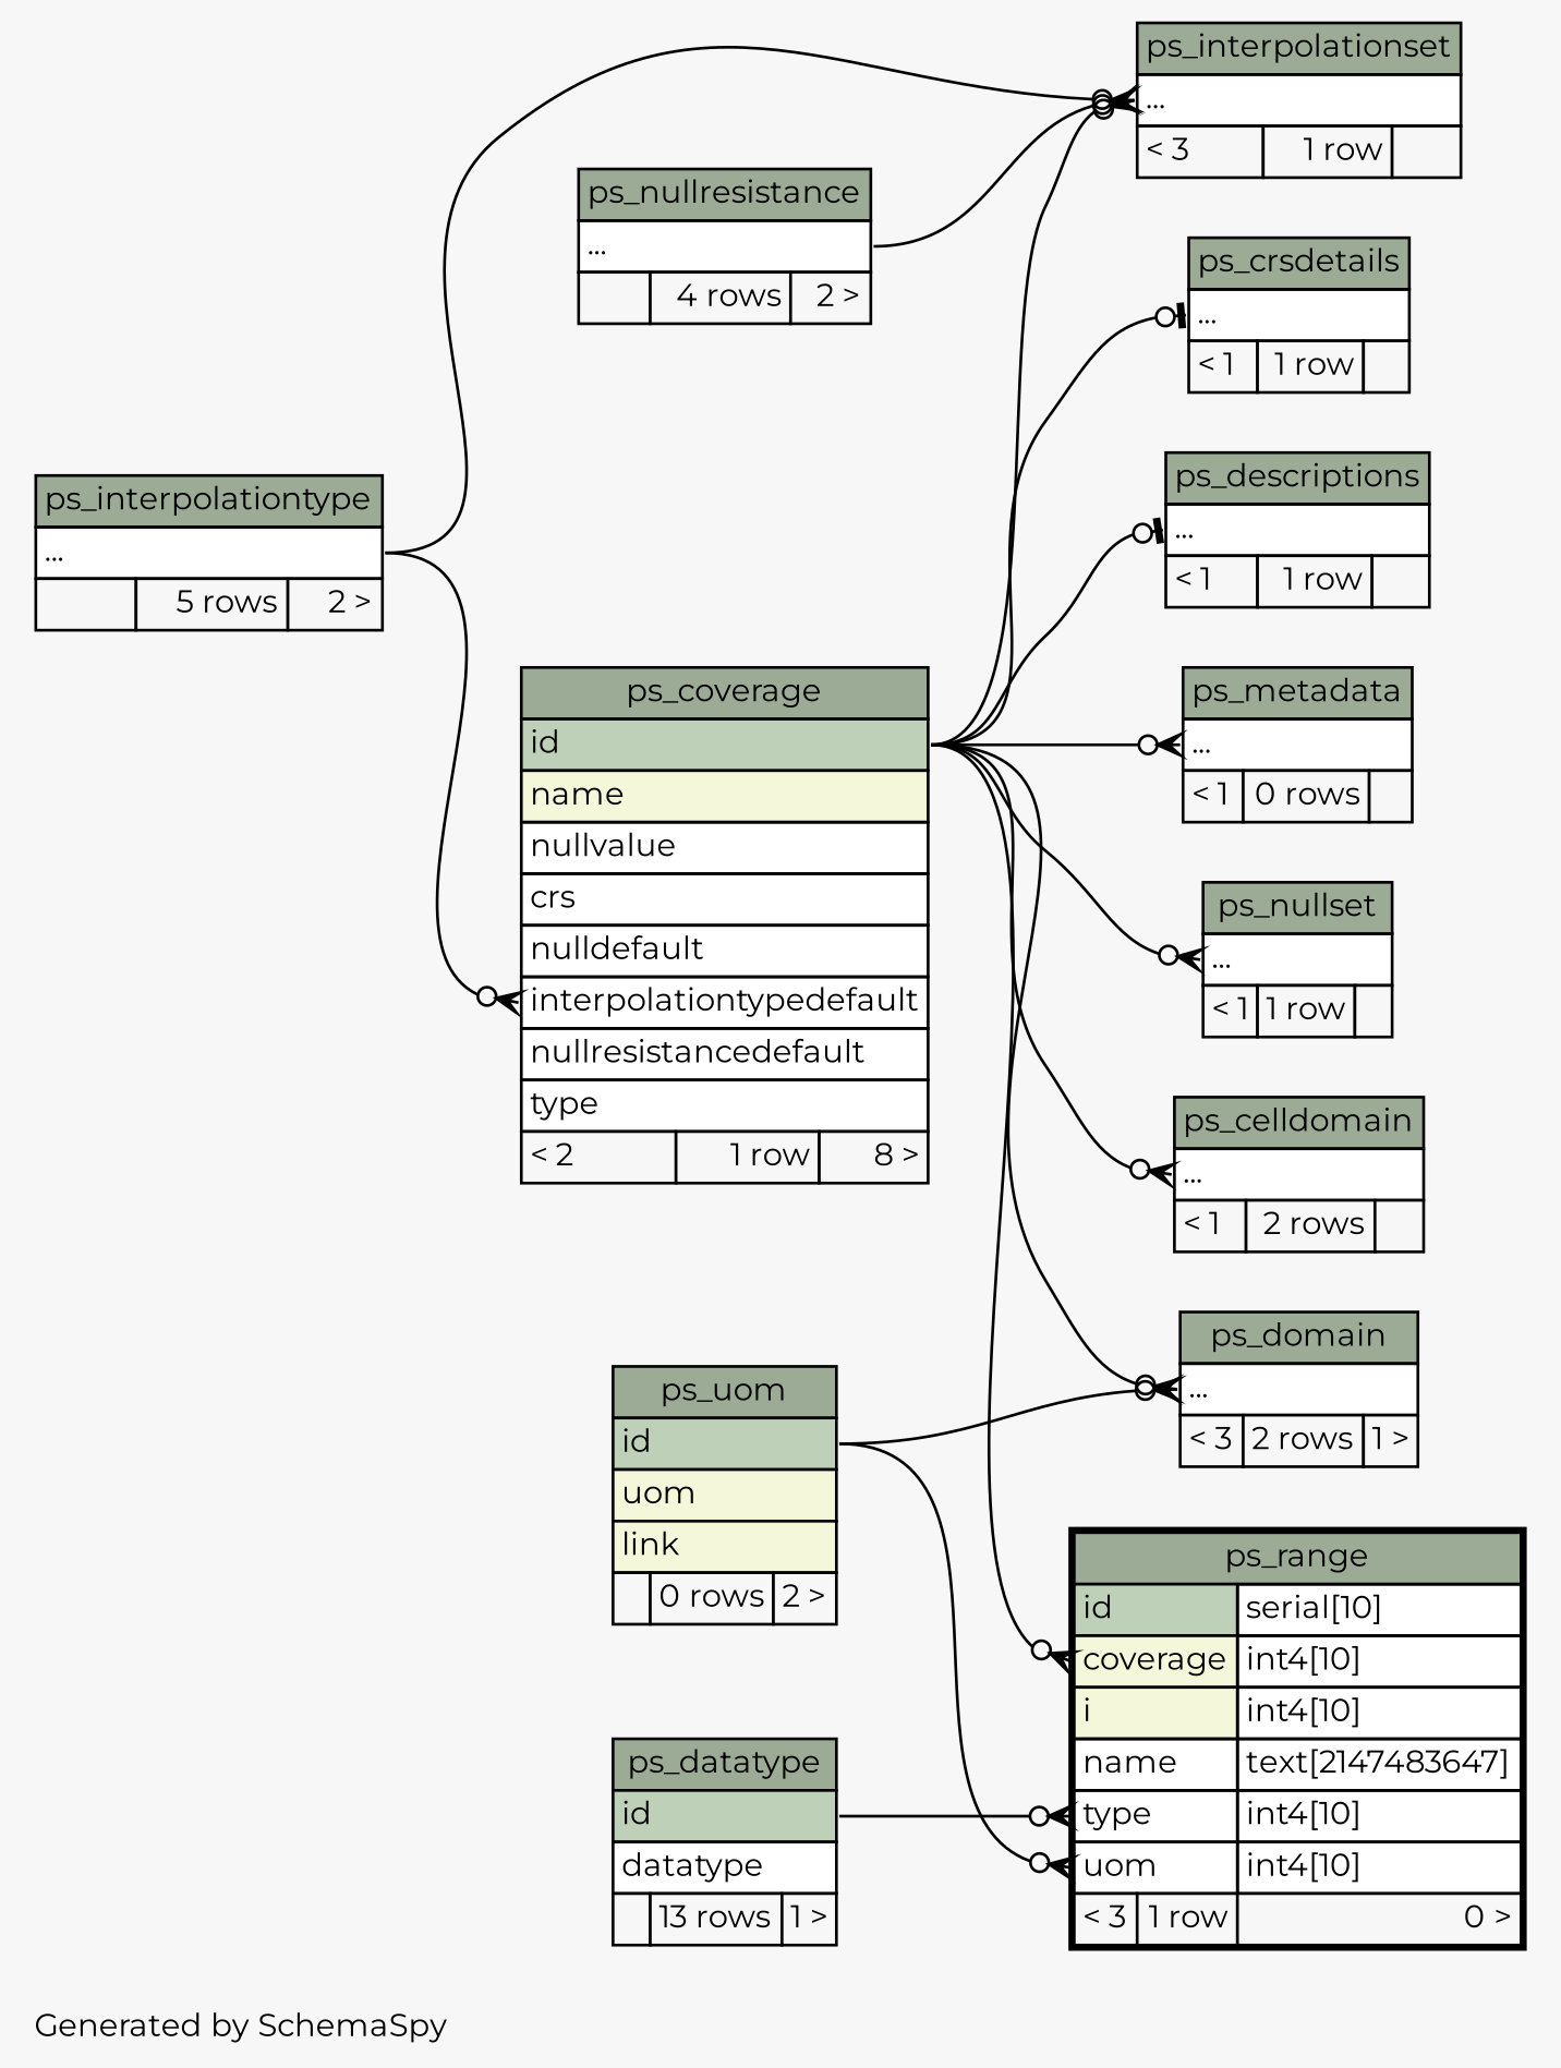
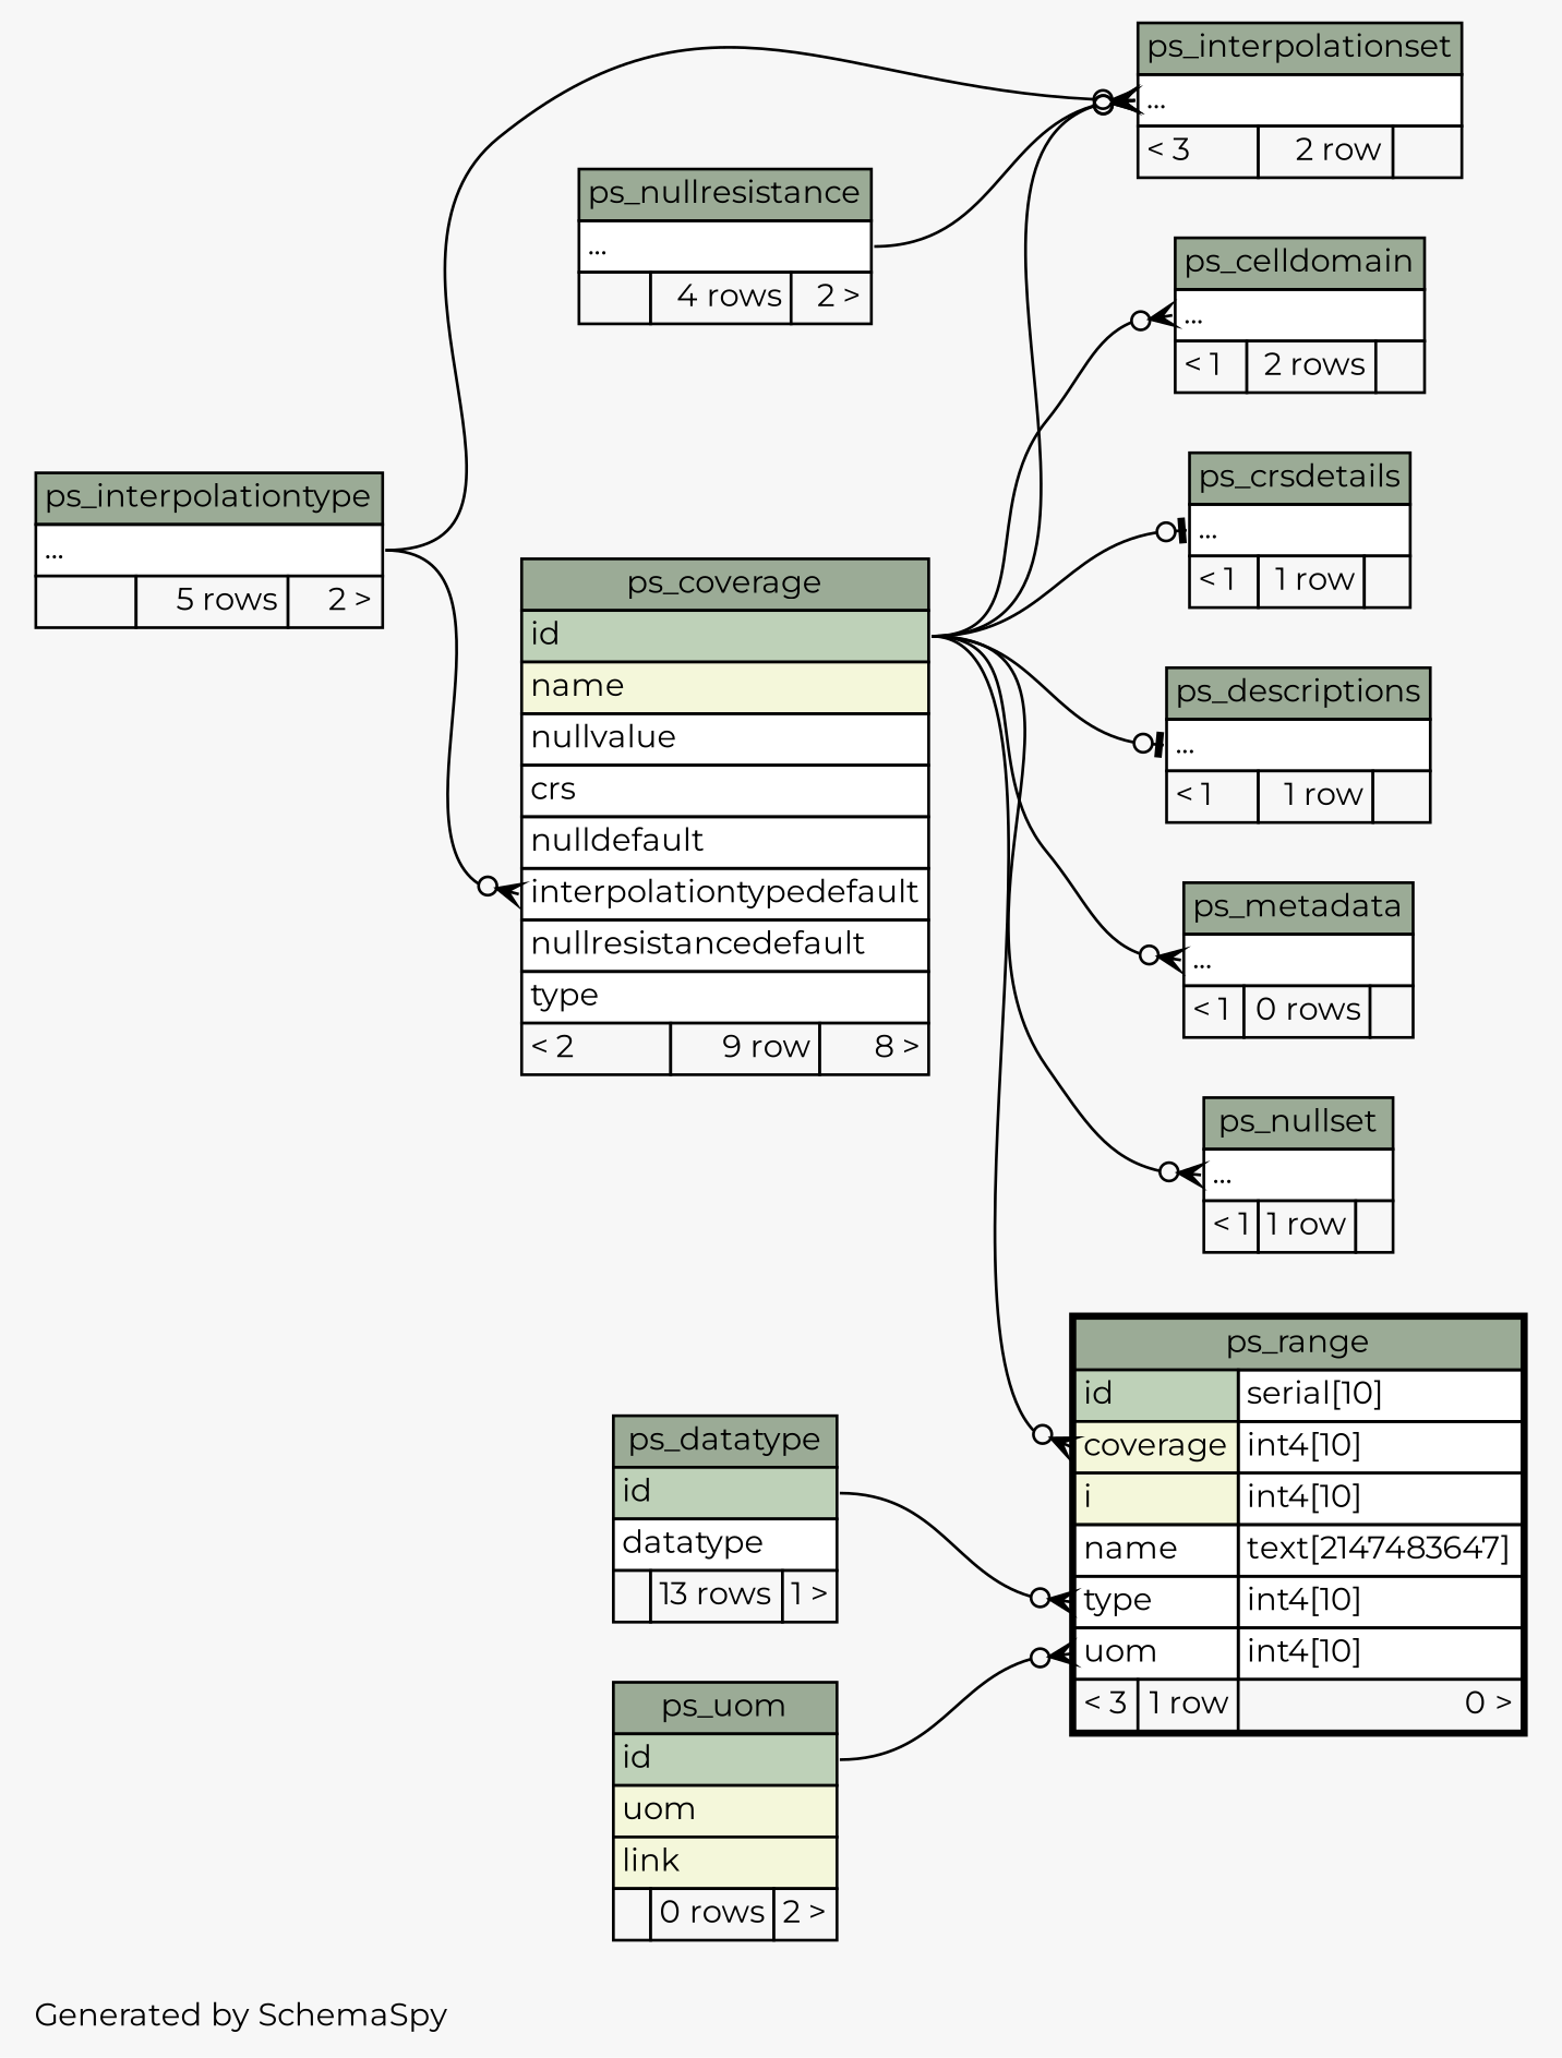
  digraph {
    bgcolor="#f7f7f7"
    fontname=Montserrat
    fontsize=11
    label="\nGenerated by SchemaSpy"
    labeljust=l
    nodesep=0.18
    rankdir=RL
    ranksep=0.46
    node [fontname=Montserrat fontsize=11 shape=plaintext]
    edge [arrowhead=none arrowsize=0.8 arrowtail=crowodot dir=back fontname=Montserrat headport="id:e" tailport="elipses:w"]
    n1 [label=<     <TABLE BORDER="0" CELLBORDER="1" CELLSPACING="0" BGCOLOR="#ffffff">       <TR><TD COLSPAN="3" BGCOLOR="#9bab96" ALIGN="CENTER">ps_celldomain</TD></TR>       <TR><TD PORT="elipses" COLSPAN="3" ALIGN="LEFT">...</TD></TR>       <TR><TD ALIGN="LEFT" BGCOLOR="#f7f7f7">&lt; 1</TD><TD ALIGN="RIGHT" BGCOLOR="#f7f7f7">2 rows</TD><TD ALIGN="RIGHT" BGCOLOR="#f7f7f7">  </TD></TR>     </TABLE>>]
-   n2 [label=<     <TABLE BORDER="0" CELLBORDER="1" CELLSPACING="0" BGCOLOR="#ffffff">       <TR><TD COLSPAN="3" BGCOLOR="#9bab96" ALIGN="CENTER">ps_coverage</TD></TR>       <TR><TD PORT="id" COLSPAN="3" BGCOLOR="#bed1b8" ALIGN="LEFT">id</TD></TR>       <TR><TD PORT="name" COLSPAN="3" BGCOLOR="#f4f7da" ALIGN="LEFT">name</TD></TR>       <TR><TD PORT="nullvalue" COLSPAN="3" ALIGN="LEFT">nullvalue</TD></TR>       <TR><TD PORT="crs" COLSPAN="3" ALIGN="LEFT">crs</TD></TR>       <TR><TD PORT="nulldefault" COLSPAN="3" ALIGN="LEFT">nulldefault</TD></TR>       <TR><TD PORT="interpolationtypedefault" COLSPAN="3" ALIGN="LEFT">interpolationtypedefault</TD></TR>       <TR><TD PORT="nullresistancedefault" COLSPAN="3" ALIGN="LEFT">nullresistancedefault</TD></TR>       <TR><TD PORT="type" COLSPAN="3" ALIGN="LEFT">type</TD></TR>       <TR><TD ALIGN="LEFT" BGCOLOR="#f7f7f7">&lt; 2</TD><TD ALIGN="RIGHT" BGCOLOR="#f7f7f7">1 row</TD><TD ALIGN="RIGHT" BGCOLOR="#f7f7f7">8 &gt;</TD></TR>     </TABLE>>]
+   n2 [label=<     <TABLE BORDER="0" CELLBORDER="1" CELLSPACING="0" BGCOLOR="#ffffff">       <TR><TD COLSPAN="3" BGCOLOR="#9bab96" ALIGN="CENTER">ps_coverage</TD></TR>       <TR><TD PORT="id" COLSPAN="3" BGCOLOR="#bed1b8" ALIGN="LEFT">id</TD></TR>       <TR><TD PORT="name" COLSPAN="3" BGCOLOR="#f4f7da" ALIGN="LEFT">name</TD></TR>       <TR><TD PORT="nullvalue" COLSPAN="3" ALIGN="LEFT">nullvalue</TD></TR>       <TR><TD PORT="crs" COLSPAN="3" ALIGN="LEFT">crs</TD></TR>       <TR><TD PORT="nulldefault" COLSPAN="3" ALIGN="LEFT">nulldefault</TD></TR>       <TR><TD PORT="interpolationtypedefault" COLSPAN="3" ALIGN="LEFT">interpolationtypedefault</TD></TR>       <TR><TD PORT="nullresistancedefault" COLSPAN="3" ALIGN="LEFT">nullresistancedefault</TD></TR>       <TR><TD PORT="type" COLSPAN="3" ALIGN="LEFT">type</TD></TR>       <TR><TD ALIGN="LEFT" BGCOLOR="#f7f7f7">&lt; 2</TD><TD ALIGN="RIGHT" BGCOLOR="#f7f7f7">9 row</TD><TD ALIGN="RIGHT" BGCOLOR="#f7f7f7">8 &gt;</TD></TR>     </TABLE>>]
    n3 [label=<     <TABLE BORDER="0" CELLBORDER="1" CELLSPACING="0" BGCOLOR="#ffffff">       <TR><TD COLSPAN="3" BGCOLOR="#9bab96" ALIGN="CENTER">ps_interpolationtype</TD></TR>       <TR><TD PORT="elipses" COLSPAN="3" ALIGN="LEFT">...</TD></TR>       <TR><TD ALIGN="LEFT" BGCOLOR="#f7f7f7">  </TD><TD ALIGN="RIGHT" BGCOLOR="#f7f7f7">5 rows</TD><TD ALIGN="RIGHT" BGCOLOR="#f7f7f7">2 &gt;</TD></TR>     </TABLE>>]
    n4 [label=<     <TABLE BORDER="0" CELLBORDER="1" CELLSPACING="0" BGCOLOR="#ffffff">       <TR><TD COLSPAN="3" BGCOLOR="#9bab96" ALIGN="CENTER">ps_nullresistance</TD></TR>       <TR><TD PORT="elipses" COLSPAN="3" ALIGN="LEFT">...</TD></TR>       <TR><TD ALIGN="LEFT" BGCOLOR="#f7f7f7">  </TD><TD ALIGN="RIGHT" BGCOLOR="#f7f7f7">4 rows</TD><TD ALIGN="RIGHT" BGCOLOR="#f7f7f7">2 &gt;</TD></TR>     </TABLE>>]
    n5 [label=<     <TABLE BORDER="0" CELLBORDER="1" CELLSPACING="0" BGCOLOR="#ffffff">       <TR><TD COLSPAN="3" BGCOLOR="#9bab96" ALIGN="CENTER">ps_crsdetails</TD></TR>       <TR><TD PORT="elipses" COLSPAN="3" ALIGN="LEFT">...</TD></TR>       <TR><TD ALIGN="LEFT" BGCOLOR="#f7f7f7">&lt; 1</TD><TD ALIGN="RIGHT" BGCOLOR="#f7f7f7">1 row</TD><TD ALIGN="RIGHT" BGCOLOR="#f7f7f7">  </TD></TR>     </TABLE>>]
    n6 [label=<     <TABLE BORDER="0" CELLBORDER="1" CELLSPACING="0" BGCOLOR="#ffffff">       <TR><TD COLSPAN="3" BGCOLOR="#9bab96" ALIGN="CENTER">ps_descriptions</TD></TR>       <TR><TD PORT="elipses" COLSPAN="3" ALIGN="LEFT">...</TD></TR>       <TR><TD ALIGN="LEFT" BGCOLOR="#f7f7f7">&lt; 1</TD><TD ALIGN="RIGHT" BGCOLOR="#f7f7f7">1 row</TD><TD ALIGN="RIGHT" BGCOLOR="#f7f7f7">  </TD></TR>     </TABLE>>]
-   n7 [label=<     <TABLE BORDER="0" CELLBORDER="1" CELLSPACING="0" BGCOLOR="#ffffff">       <TR><TD COLSPAN="3" BGCOLOR="#9bab96" ALIGN="CENTER">ps_domain</TD></TR>       <TR><TD PORT="elipses" COLSPAN="3" ALIGN="LEFT">...</TD></TR>       <TR><TD ALIGN="LEFT" BGCOLOR="#f7f7f7">&lt; 3</TD><TD ALIGN="RIGHT" BGCOLOR="#f7f7f7">2 rows</TD><TD ALIGN="RIGHT" BGCOLOR="#f7f7f7">1 &gt;</TD></TR>     </TABLE>>]
    n8 [label=<     <TABLE BORDER="0" CELLBORDER="1" CELLSPACING="0" BGCOLOR="#ffffff">       <TR><TD COLSPAN="3" BGCOLOR="#9bab96" ALIGN="CENTER">ps_uom</TD></TR>       <TR><TD PORT="id" COLSPAN="3" BGCOLOR="#bed1b8" ALIGN="LEFT">id</TD></TR>       <TR><TD PORT="uom" COLSPAN="3" BGCOLOR="#f4f7da" ALIGN="LEFT">uom</TD></TR>       <TR><TD PORT="link" COLSPAN="3" BGCOLOR="#f4f7da" ALIGN="LEFT">link</TD></TR>       <TR><TD ALIGN="LEFT" BGCOLOR="#f7f7f7">  </TD><TD ALIGN="RIGHT" BGCOLOR="#f7f7f7">0 rows</TD><TD ALIGN="RIGHT" BGCOLOR="#f7f7f7">2 &gt;</TD></TR>     </TABLE>>]
-   n9 [label=<     <TABLE BORDER="0" CELLBORDER="1" CELLSPACING="0" BGCOLOR="#ffffff">       <TR><TD COLSPAN="3" BGCOLOR="#9bab96" ALIGN="CENTER">ps_interpolationset</TD></TR>       <TR><TD PORT="elipses" COLSPAN="3" ALIGN="LEFT">...</TD></TR>       <TR><TD ALIGN="LEFT" BGCOLOR="#f7f7f7">&lt; 3</TD><TD ALIGN="RIGHT" BGCOLOR="#f7f7f7">1 row</TD><TD ALIGN="RIGHT" BGCOLOR="#f7f7f7">  </TD></TR>     </TABLE>>]
+   n9 [label=<     <TABLE BORDER="0" CELLBORDER="1" CELLSPACING="0" BGCOLOR="#ffffff">       <TR><TD COLSPAN="3" BGCOLOR="#9bab96" ALIGN="CENTER">ps_interpolationset</TD></TR>       <TR><TD PORT="elipses" COLSPAN="3" ALIGN="LEFT">...</TD></TR>       <TR><TD ALIGN="LEFT" BGCOLOR="#f7f7f7">&lt; 3</TD><TD ALIGN="RIGHT" BGCOLOR="#f7f7f7">2 row</TD><TD ALIGN="RIGHT" BGCOLOR="#f7f7f7">  </TD></TR>     </TABLE>>]
    n10 [label=<     <TABLE BORDER="0" CELLBORDER="1" CELLSPACING="0" BGCOLOR="#ffffff">       <TR><TD COLSPAN="3" BGCOLOR="#9bab96" ALIGN="CENTER">ps_metadata</TD></TR>       <TR><TD PORT="elipses" COLSPAN="3" ALIGN="LEFT">...</TD></TR>       <TR><TD ALIGN="LEFT" BGCOLOR="#f7f7f7">&lt; 1</TD><TD ALIGN="RIGHT" BGCOLOR="#f7f7f7">0 rows</TD><TD ALIGN="RIGHT" BGCOLOR="#f7f7f7">  </TD></TR>     </TABLE>>]
    n11 [label=<     <TABLE BORDER="0" CELLBORDER="1" CELLSPACING="0" BGCOLOR="#ffffff">       <TR><TD COLSPAN="3" BGCOLOR="#9bab96" ALIGN="CENTER">ps_nullset</TD></TR>       <TR><TD PORT="elipses" COLSPAN="3" ALIGN="LEFT">...</TD></TR>       <TR><TD ALIGN="LEFT" BGCOLOR="#f7f7f7">&lt; 1</TD><TD ALIGN="RIGHT" BGCOLOR="#f7f7f7">1 row</TD><TD ALIGN="RIGHT" BGCOLOR="#f7f7f7">  </TD></TR>     </TABLE>>]
    n12 [label=<     <TABLE BORDER="2" CELLBORDER="1" CELLSPACING="0" BGCOLOR="#ffffff">       <TR><TD COLSPAN="3" BGCOLOR="#9bab96" ALIGN="CENTER">ps_range</TD></TR>       <TR><TD PORT="id" COLSPAN="2" BGCOLOR="#bed1b8" ALIGN="LEFT">id</TD><TD PORT="id.type" ALIGN="LEFT">serial[10]</TD></TR>       <TR><TD PORT="coverage" COLSPAN="2" BGCOLOR="#f4f7da" ALIGN="LEFT">coverage</TD><TD PORT="coverage.type" ALIGN="LEFT">int4[10]</TD></TR>       <TR><TD PORT="i" COLSPAN="2" BGCOLOR="#f4f7da" ALIGN="LEFT">i</TD><TD PORT="i.type" ALIGN="LEFT">int4[10]</TD></TR>       <TR><TD PORT="name" COLSPAN="2" ALIGN="LEFT">name</TD><TD PORT="name.type" ALIGN="LEFT">text[2147483647]</TD></TR>       <TR><TD PORT="type" COLSPAN="2" ALIGN="LEFT">type</TD><TD PORT="type.type" ALIGN="LEFT">int4[10]</TD></TR>       <TR><TD PORT="uom" COLSPAN="2" ALIGN="LEFT">uom</TD><TD PORT="uom.type" ALIGN="LEFT">int4[10]</TD></TR>       <TR><TD ALIGN="LEFT" BGCOLOR="#f7f7f7">&lt; 3</TD><TD ALIGN="RIGHT" BGCOLOR="#f7f7f7">1 row</TD><TD ALIGN="RIGHT" BGCOLOR="#f7f7f7">0 &gt;</TD></TR>     </TABLE>>]
    n13 [label=<     <TABLE BORDER="0" CELLBORDER="1" CELLSPACING="0" BGCOLOR="#ffffff">       <TR><TD COLSPAN="3" BGCOLOR="#9bab96" ALIGN="CENTER">ps_datatype</TD></TR>       <TR><TD PORT="id" COLSPAN="3" BGCOLOR="#bed1b8" ALIGN="LEFT">id</TD></TR>       <TR><TD PORT="datatype" COLSPAN="3" ALIGN="LEFT">datatype</TD></TR>       <TR><TD ALIGN="LEFT" BGCOLOR="#f7f7f7">  </TD><TD ALIGN="RIGHT" BGCOLOR="#f7f7f7">13 rows</TD><TD ALIGN="RIGHT" BGCOLOR="#f7f7f7">1 &gt;</TD></TR>     </TABLE>>]
    n1 -> n2
    n2 -> n3 [headport="elipses:e" tailport="interpolationtypedefault:w"]
    n5 -> n2 [arrowtail=teeodot]
    n6 -> n2 [arrowtail=teeodot]
-   n7 -> n2
-   n7 -> n8
    n9 -> n2
    n9 -> n3 [headport="elipses:e"]
    n9 -> n4 [headport="elipses:e"]
    n10 -> n2
    n11 -> n2
    n12 -> n2 [tailport="coverage:w"]
    n12 -> n8 [tailport="uom:w"]
    n12 -> n13 [tailport="type:w"]
  }
